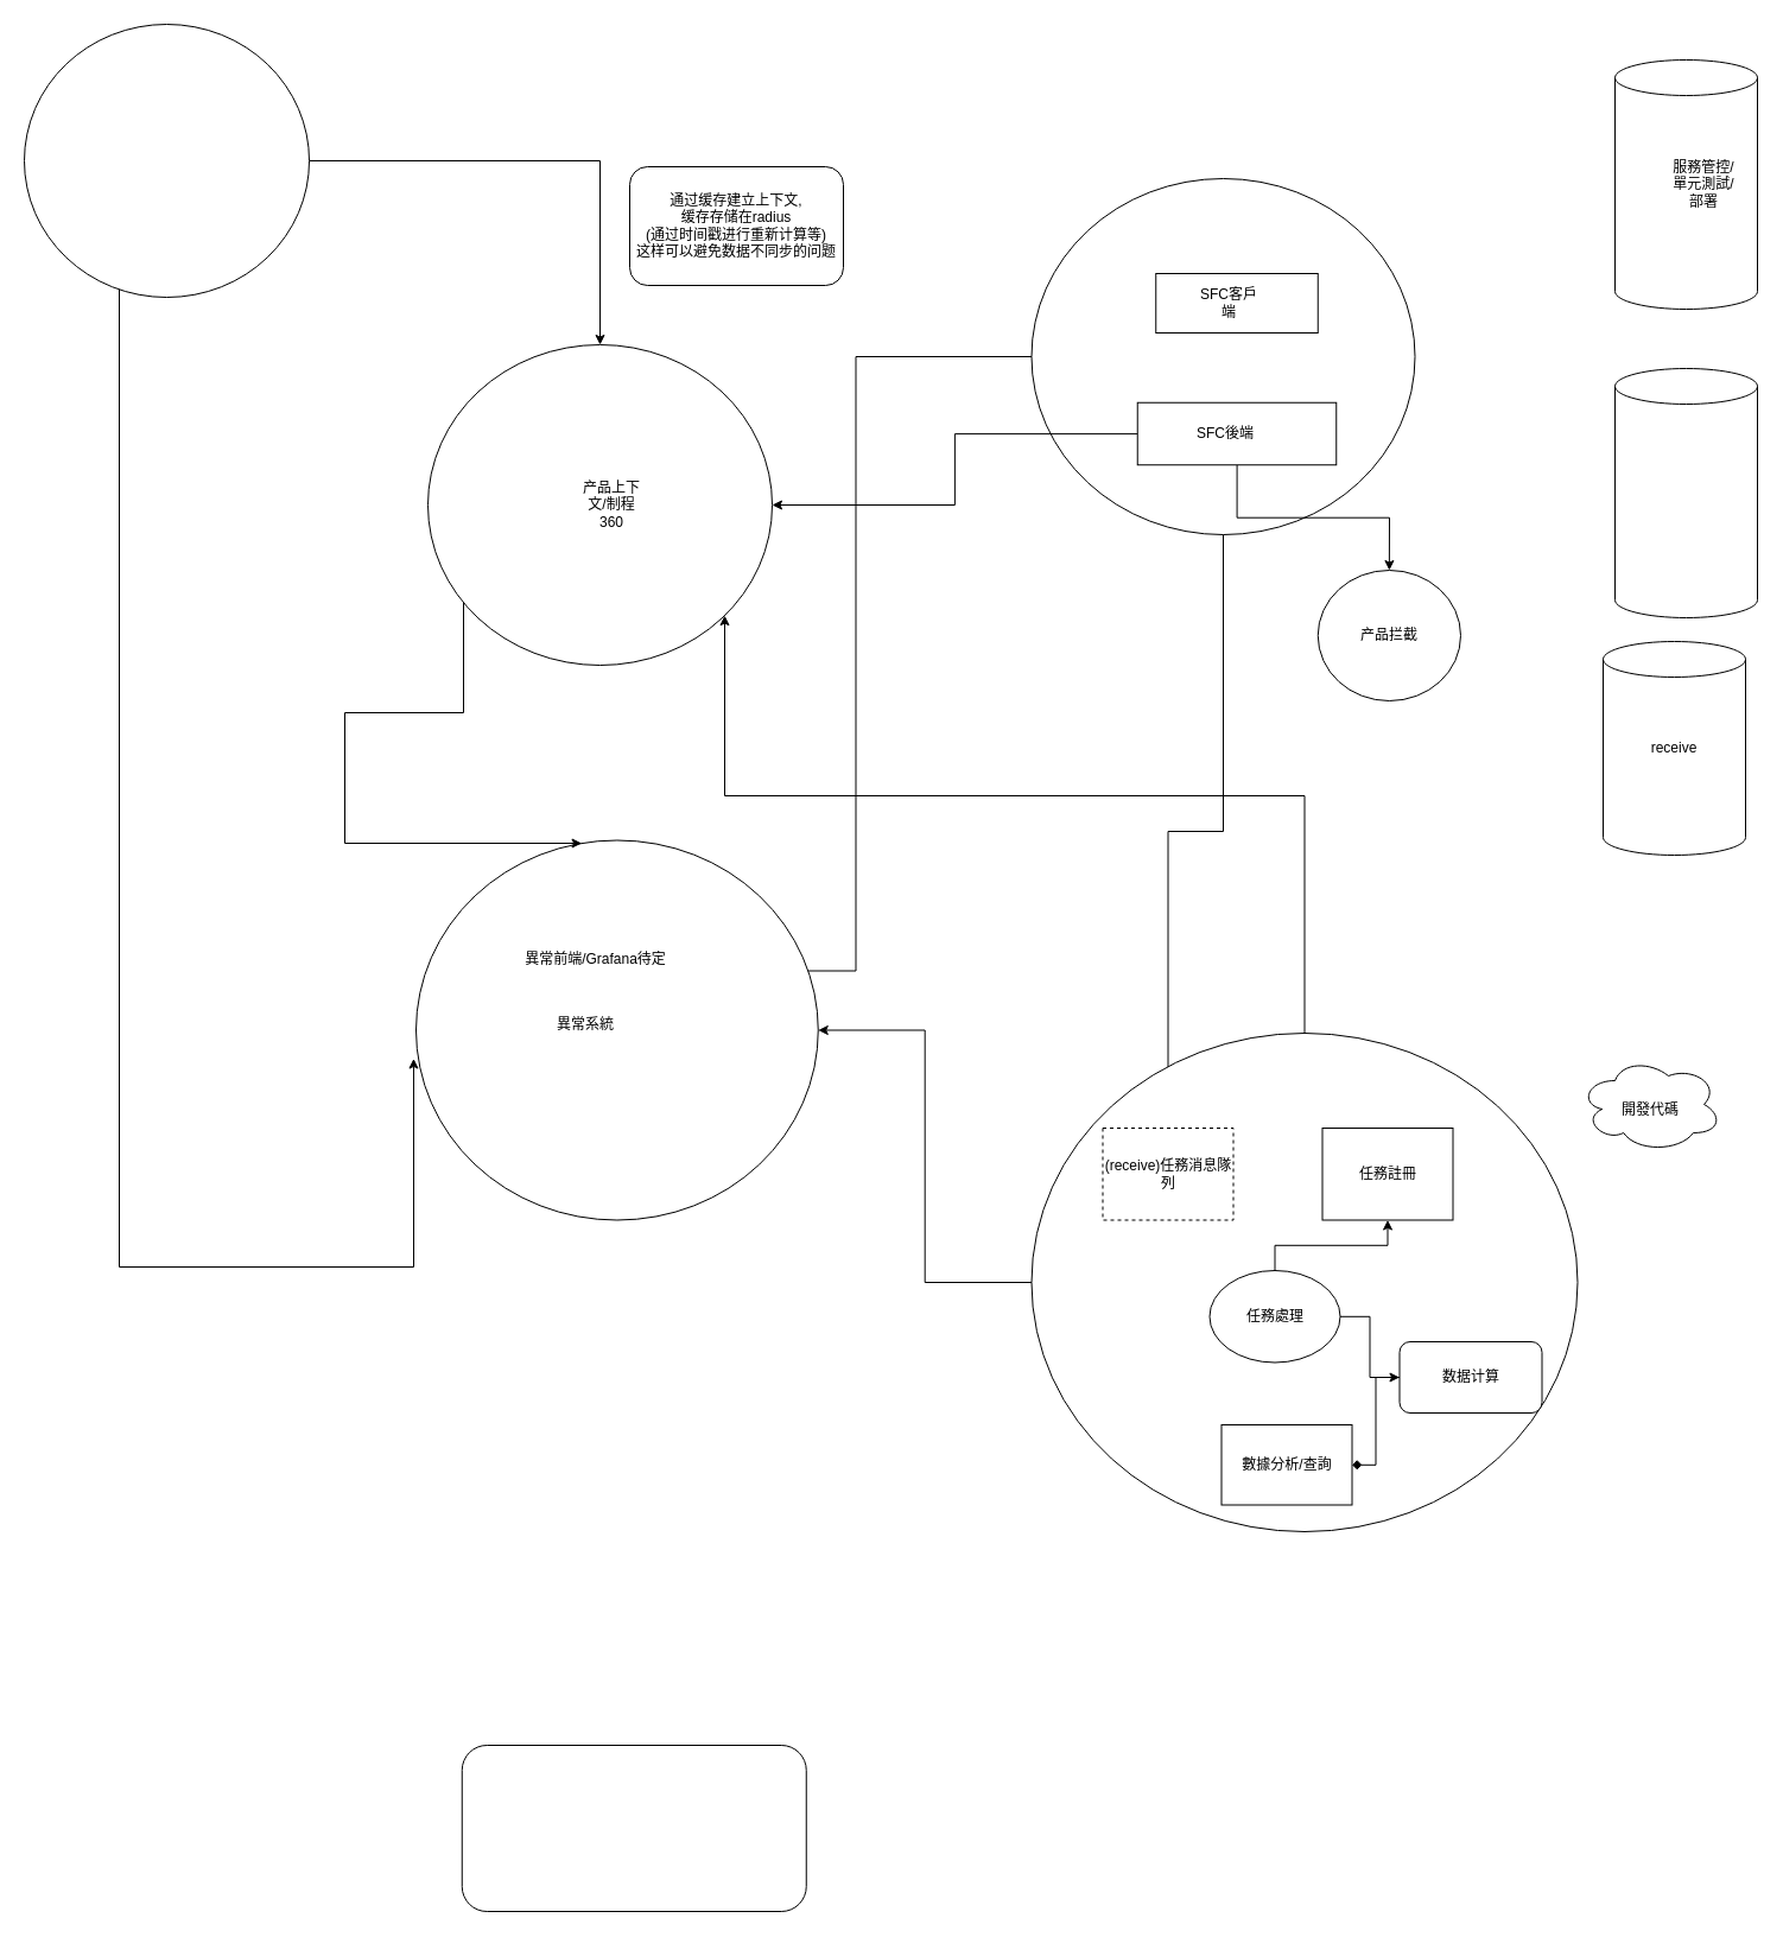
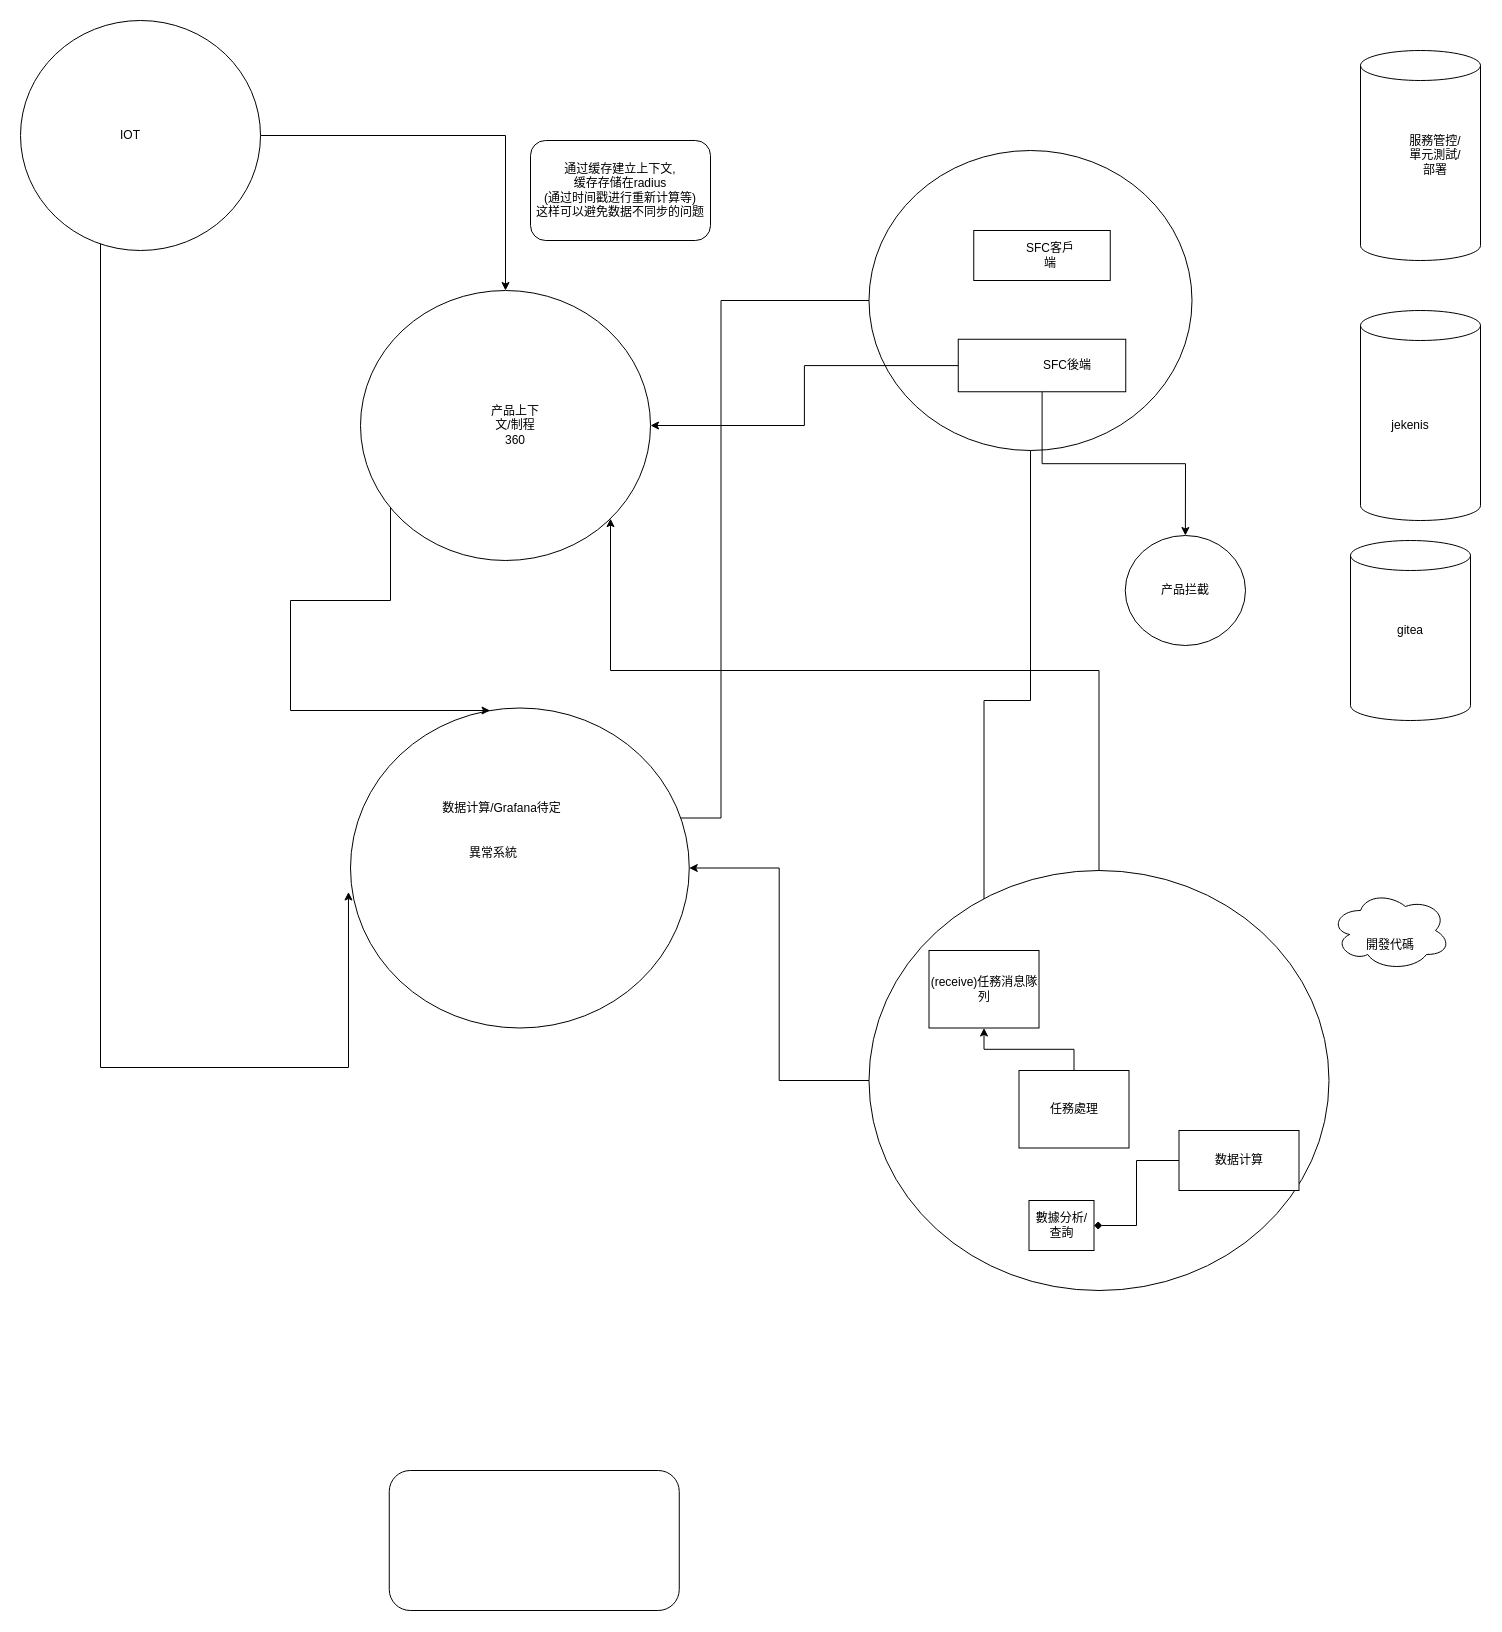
  <mxCell id="0" />
  <mxCell id="1" parent="0" />
  <mxCell id="2" style="edgeStyle=orthogonalEdgeStyle;rounded=0;orthogonalLoop=1;jettySize=auto;html=1;entryX=1;entryY=0.75;entryDx=0;entryDy=0;" parent="1" source="3" target="10" edge="1"><mxGeometry relative="1" as="geometry" /></mxCell>
  <mxCell id="3" value="" style="ellipse;whiteSpace=wrap;html=1;" parent="1" vertex="1"><mxGeometry x="868.5" y="150" width="323" height="300" as="geometry" /></mxCell>
  <mxCell id="4" value="" style="rounded=1;whiteSpace=wrap;html=1;" parent="1" vertex="1"><mxGeometry x="388.75" y="1470" width="290" height="140" as="geometry" /></mxCell>
  <mxCell id="5" value="" style="rounded=0;whiteSpace=wrap;html=1;" parent="1" vertex="1"><mxGeometry x="973.25" y="230" width="136.5" height="50" as="geometry" /></mxCell>
  <mxCell id="6" style="edgeStyle=orthogonalEdgeStyle;rounded=0;orthogonalLoop=1;jettySize=auto;html=1;" parent="1" source="8" target="37" edge="1"><mxGeometry relative="1" as="geometry" /></mxCell>
  <mxCell id="7" style="edgeStyle=orthogonalEdgeStyle;rounded=0;orthogonalLoop=1;jettySize=auto;html=1;" parent="1" source="8" target="42" edge="1"><mxGeometry relative="1" as="geometry" /></mxCell>
  <mxCell id="8" value="" style="rounded=0;whiteSpace=wrap;html=1;" parent="1" vertex="1"><mxGeometry x="957.75" y="338.75" width="167.5" height="52.5" as="geometry" /></mxCell>
  <mxCell id="9" value="" style="ellipse;whiteSpace=wrap;html=1;" parent="1" vertex="1"><mxGeometry x="350" y="707.5" width="338.75" height="320" as="geometry" /></mxCell>
- <mxCell id="10" value="異常前端/Grafana待定" style="text;html=1;align=center;verticalAlign=middle;whiteSpace=wrap;rounded=0;" parent="1" vertex="1"><mxGeometry x="430" y="787.5" width="142.5" height="40" as="geometry" /></mxCell>
- <mxCell id="11" value="異常系統" style="text;html=1;align=center;verticalAlign=middle;whiteSpace=wrap;rounded=0;" parent="1" vertex="1"><mxGeometry x="462.5" y="847.5" width="60" height="30" as="geometry" /></mxCell>
- <mxCell id="12" value="SFC客戶端" style="text;html=1;align=center;verticalAlign=middle;whiteSpace=wrap;rounded=0;" parent="1" vertex="1"><mxGeometry x="1004.75" y="240" width="60" height="30" as="geometry" /></mxCell>
+ <mxCell id="10" value="数据计算/Grafana待定" style="text;html=1;align=center;verticalAlign=middle;whiteSpace=wrap;rounded=0;" parent="1" vertex="1"><mxGeometry x="430" y="787.5" width="142.5" height="40" as="geometry" /></mxCell>
+ <mxCell id="11" value="異常系統" style="text;html=1;align=center;verticalAlign=middle;whiteSpace=wrap;rounded=0;" parent="1" vertex="1"><mxGeometry x="462.5" y="837.5" width="60" height="30" as="geometry" /></mxCell>
+ <mxCell id="12" value="SFC客戶端" style="text;html=1;align=center;verticalAlign=middle;whiteSpace=wrap;rounded=0;" parent="1" vertex="1"><mxGeometry x="1019.75" y="240" width="60" height="30" as="geometry" /></mxCell>
  <mxCell id="13" style="edgeStyle=orthogonalEdgeStyle;rounded=0;orthogonalLoop=1;jettySize=auto;html=1;" parent="1" source="3" target="21" edge="1"><mxGeometry relative="1" as="geometry" /></mxCell>
- <mxCell id="14" value="SFC後端" style="text;html=1;align=center;verticalAlign=middle;whiteSpace=wrap;rounded=0;" parent="1" vertex="1"><mxGeometry x="1001.5" y="350" width="60" height="30" as="geometry" /></mxCell>
+ <mxCell id="14" value="SFC後端" style="text;html=1;align=center;verticalAlign=middle;whiteSpace=wrap;rounded=0;" parent="1" vertex="1"><mxGeometry x="1036.5" y="350" width="60" height="30" as="geometry" /></mxCell>
  <mxCell id="15" style="edgeStyle=orthogonalEdgeStyle;rounded=0;orthogonalLoop=1;jettySize=auto;html=1;" parent="1" source="17" target="37" edge="1"><mxGeometry relative="1" as="geometry"><Array as="points"><mxPoint x="1099" y="670" /><mxPoint x="610" y="670" /></Array></mxGeometry></mxCell>
  <mxCell id="16" style="edgeStyle=orthogonalEdgeStyle;rounded=0;orthogonalLoop=1;jettySize=auto;html=1;" parent="1" source="17" target="9" edge="1"><mxGeometry relative="1" as="geometry" /></mxCell>
  <mxCell id="17" value="" style="ellipse;whiteSpace=wrap;html=1;" parent="1" vertex="1"><mxGeometry x="868.5" y="870" width="460" height="420" as="geometry" /></mxCell>
- <mxCell id="18" value="" style="edgeStyle=orthogonalEdgeStyle;rounded=0;orthogonalLoop=1;jettySize=auto;html=1;" parent="1" source="20" target="32" edge="1"><mxGeometry relative="1" as="geometry" /></mxCell>
- <mxCell id="19" style="edgeStyle=orthogonalEdgeStyle;rounded=0;orthogonalLoop=1;jettySize=auto;html=1;" parent="1" source="20" target="40" edge="1"><mxGeometry relative="1" as="geometry" /></mxCell>
- <mxCell id="20" value="任務處理" style="ellipse;whiteSpace=wrap;html=1;" parent="1" vertex="1"><mxGeometry x="1018.5" y="1070" width="110" height="77.5" as="geometry" /></mxCell>
- <mxCell id="21" value="(receive)任務消息隊列" style="rounded=0;whiteSpace=wrap;html=1;dashed=1;" parent="1" vertex="1"><mxGeometry x="928.5" y="950" width="110" height="77.5" as="geometry" /></mxCell>
- <mxCell id="22" value="數據分析/查詢" style="rounded=0;whiteSpace=wrap;html=1;" parent="1" vertex="1"><mxGeometry x="1028.5" y="1200" width="110" height="67.5" as="geometry" /></mxCell>
+ <mxCell id="19" style="edgeStyle=orthogonalEdgeStyle;rounded=0;orthogonalLoop=1;jettySize=auto;html=1;" parent="1" source="20" target="21" edge="1"><mxGeometry relative="1" as="geometry" /></mxCell>
+ <mxCell id="20" value="任務處理" style="rounded=0;whiteSpace=wrap;html=1;" parent="1" vertex="1"><mxGeometry x="1018.5" y="1070" width="110" height="77.5" as="geometry" /></mxCell>
+ <mxCell id="21" value="(receive)任務消息隊列" style="rounded=0;whiteSpace=wrap;html=1;" parent="1" vertex="1"><mxGeometry x="928.5" y="950" width="110" height="77.5" as="geometry" /></mxCell>
+ <mxCell id="22" value="數據分析/查詢" style="rounded=0;whiteSpace=wrap;html=1;" parent="1" vertex="1"><mxGeometry x="1028.5" y="1200" width="65" height="50" as="geometry" /></mxCell>
  <mxCell id="23" value="" style="shape=cylinder3;whiteSpace=wrap;html=1;boundedLbl=1;backgroundOutline=1;size=15;" parent="1" vertex="1"><mxGeometry x="1350" y="540" width="120" height="180" as="geometry" /></mxCell>
- <mxCell id="24" value="receive" style="text;html=1;align=center;verticalAlign=middle;whiteSpace=wrap;rounded=0;" parent="1" vertex="1"><mxGeometry x="1380" y="615" width="60" height="30" as="geometry" /></mxCell>
+ <mxCell id="24" value="gitea" style="text;html=1;align=center;verticalAlign=middle;whiteSpace=wrap;rounded=0;" parent="1" vertex="1"><mxGeometry x="1380" y="615" width="60" height="30" as="geometry" /></mxCell>
  <mxCell id="25" value="" style="shape=cylinder3;whiteSpace=wrap;html=1;boundedLbl=1;backgroundOutline=1;size=15;" parent="1" vertex="1"><mxGeometry x="1360" y="310" width="120" height="210" as="geometry" /></mxCell>
+ <mxCell id="26" value="jekenis" style="text;html=1;align=center;verticalAlign=middle;whiteSpace=wrap;rounded=0;" parent="1" vertex="1"><mxGeometry x="1380" y="410" width="60" height="30" as="geometry" /></mxCell>
  <mxCell id="27" value="" style="ellipse;shape=cloud;whiteSpace=wrap;html=1;" parent="1" vertex="1"><mxGeometry x="1330" y="890" width="120" height="80" as="geometry" /></mxCell>
- <mxCell id="28" value="開發代碼" style="text;html=1;align=center;verticalAlign=middle;whiteSpace=wrap;rounded=0;" parent="1" vertex="1"><mxGeometry x="1360" y="920" width="60" height="30" as="geometry" /></mxCell>
+ <mxCell id="28" value="開發代碼" style="text;html=1;align=center;verticalAlign=middle;whiteSpace=wrap;rounded=0;" parent="1" vertex="1"><mxGeometry x="1360" y="930" width="60" height="30" as="geometry" /></mxCell>
  <mxCell id="29" value="" style="shape=cylinder3;whiteSpace=wrap;html=1;boundedLbl=1;backgroundOutline=1;size=15;" parent="1" vertex="1"><mxGeometry x="1360" y="50" width="120" height="210" as="geometry" /></mxCell>
  <mxCell id="30" value="服務管控/單元測試/部署" style="text;html=1;align=center;verticalAlign=middle;whiteSpace=wrap;rounded=0;" parent="1" vertex="1"><mxGeometry x="1405" y="140" width="60" height="30" as="geometry" /></mxCell>
  <mxCell id="31" style="edgeStyle=orthogonalEdgeStyle;rounded=0;orthogonalLoop=1;jettySize=auto;html=1;exitX=0.5;exitY=1;exitDx=0;exitDy=0;" parent="1" source="24" target="24" edge="1"><mxGeometry relative="1" as="geometry" /></mxCell>
- <mxCell id="32" value="任務註冊" style="rounded=0;whiteSpace=wrap;html=1;" parent="1" vertex="1"><mxGeometry x="1113.5" y="950" width="110" height="77.5" as="geometry" /></mxCell>
  <mxCell id="33" style="edgeStyle=orthogonalEdgeStyle;rounded=0;orthogonalLoop=1;jettySize=auto;html=1;" parent="1" source="34" target="37" edge="1"><mxGeometry relative="1" as="geometry" /></mxCell>
  <mxCell id="34" value="" style="ellipse;whiteSpace=wrap;html=1;" parent="1" vertex="1"><mxGeometry x="20" y="20" width="240" height="230" as="geometry" /></mxCell>
+ <mxCell id="35" value="IOT" style="text;html=1;align=center;verticalAlign=middle;whiteSpace=wrap;rounded=0;" parent="1" vertex="1"><mxGeometry x="100" y="120" width="60" height="30" as="geometry" /></mxCell>
  <mxCell id="36" style="edgeStyle=orthogonalEdgeStyle;rounded=0;orthogonalLoop=1;jettySize=auto;html=1;" parent="1" source="37" target="9" edge="1"><mxGeometry relative="1" as="geometry"><Array as="points"><mxPoint x="390" y="600" /><mxPoint x="290" y="600" /><mxPoint x="290" y="710" /></Array></mxGeometry></mxCell>
  <mxCell id="37" value="" style="ellipse;whiteSpace=wrap;html=1;" parent="1" vertex="1"><mxGeometry x="360" y="290" width="290" height="270" as="geometry" /></mxCell>
  <mxCell id="38" value="产品上下文/制程360" style="text;html=1;align=center;verticalAlign=middle;whiteSpace=wrap;rounded=0;" parent="1" vertex="1"><mxGeometry x="485" y="410" width="60" height="30" as="geometry" /></mxCell>
  <mxCell id="39" style="edgeStyle=orthogonalEdgeStyle;rounded=0;orthogonalLoop=1;jettySize=auto;html=1;entryX=1;entryY=0.5;entryDx=0;entryDy=0;endArrow=diamond;" parent="1" source="40" target="22" edge="1"><mxGeometry relative="1" as="geometry" /></mxCell>
- <mxCell id="40" value="数据计算" style="rounded=1;whiteSpace=wrap;html=1;" parent="1" vertex="1"><mxGeometry x="1178.5" y="1130" width="120" height="60" as="geometry" /></mxCell>
+ <mxCell id="40" value="数据计算" style="whiteSpace=wrap;html=1;rounded=0;" parent="1" vertex="1"><mxGeometry x="1178.5" y="1130" width="120" height="60" as="geometry" /></mxCell>
  <mxCell id="41" style="edgeStyle=orthogonalEdgeStyle;rounded=0;orthogonalLoop=1;jettySize=auto;html=1;entryX=-0.006;entryY=0.575;entryDx=0;entryDy=0;entryPerimeter=0;" parent="1" source="34" target="9" edge="1"><mxGeometry relative="1" as="geometry"><Array as="points"><mxPoint x="100" y="1067" /></Array></mxGeometry></mxCell>
- <mxCell id="42" value="产品拦截" style="ellipse;whiteSpace=wrap;html=1;" parent="1" vertex="1"><mxGeometry x="1109.75" y="480" width="120.25" height="110" as="geometry" /></mxCell>
+ <mxCell id="42" value="产品拦截" style="ellipse;whiteSpace=wrap;html=1;" parent="1" vertex="1"><mxGeometry x="1124.75" y="535" width="120.25" height="110" as="geometry" /></mxCell>
  <mxCell id="43" value="通过缓存建立上下文,&lt;div&gt;缓存存储在radius&lt;/div&gt;&lt;div&gt;(通过时间戳进行重新计算等)&lt;/div&gt;&lt;div&gt;这样可以避免数据不同步的问题&lt;/div&gt;" style="rounded=1;whiteSpace=wrap;html=1;" vertex="1" parent="1"><mxGeometry x="530" y="140" width="180" height="100" as="geometry" /></mxCell>
